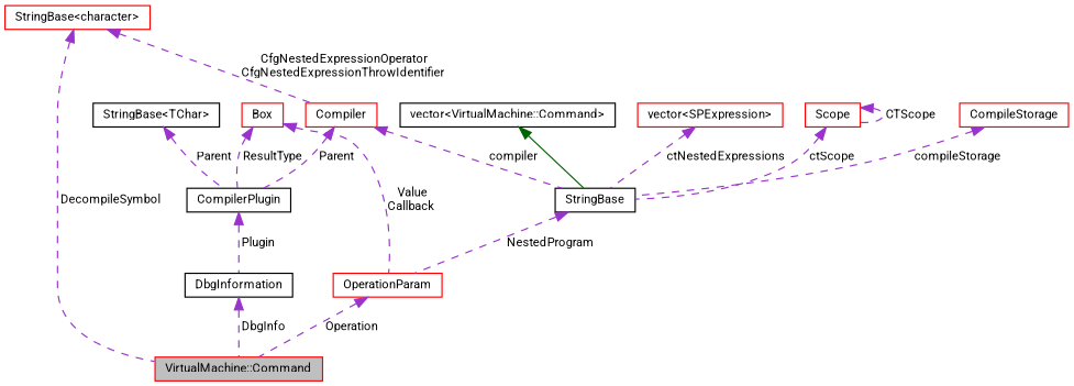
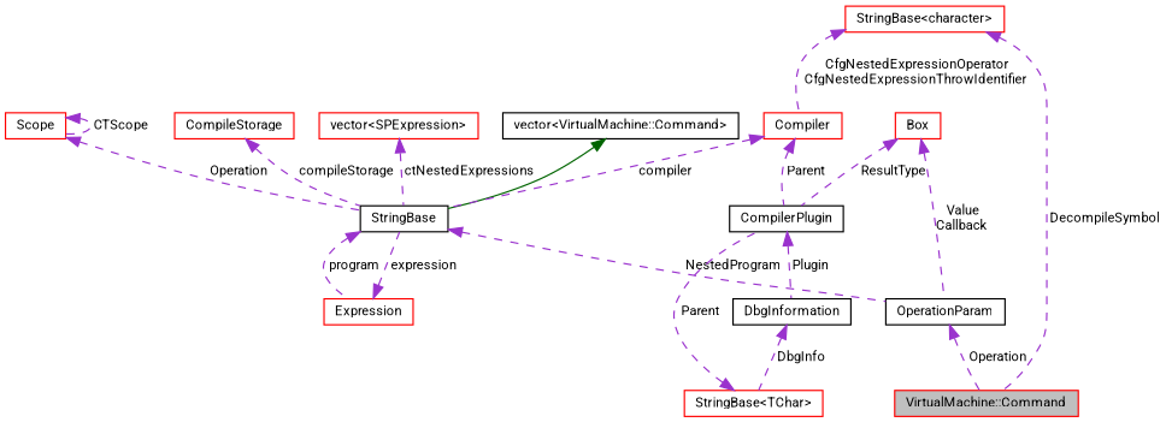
  digraph {
    fontname=Roboto
    rankdir=TB
    node [color=red fillcolor=white fontname=Roboto fontsize=10 shape=record style=filled]
    edge [color=darkorchid3 dir=back fontname=Roboto fontsize=10 labelfontname=Helvetica labelfontsize=10 style=dashed]
    n1 [fillcolor=grey75 fontcolor=black height=0.2 label="VirtualMachine::Command" width=0.4]
    n2 [color=black height=0.2 label="vector\<VirtualMachine::Command\>" width=0.4]
    n3 [color=black height=0.2 label=StringBase width=0.4]
-   n4 [height=0.2 label=OperationParam width=0.4]
+   n4 [color=black height=0.2 label=OperationParam width=0.4]
+   n5 [height=0.2 label=Expression width=0.4]
    n6 [height=0.2 label="vector\<SPExpression\>" width=0.4]
    n7 [height=0.2 label="StringBase\<character\>" width=0.4]
    n8 [height=0.2 label=Compiler width=0.4]
    n9 [color=black height=0.2 label=CompilerPlugin width=0.4]
-   n10 [color=black height=0.2 label="StringBase\<TChar\>" width=0.4]
+   n10 [height=0.2 label="StringBase\<TChar\>" width=0.4]
    n11 [color=black height=0.2 label=DbgInformation width=0.4]
    n12 [height=0.2 label=Scope width=0.4]
    n13 [height=0.2 label=Box width=0.4]
    n14 [height=0.2 label=CompileStorage width=0.4]
    n2 -> n3 [color=darkgreen style=solid]
    n3 -> n4 [label=" NestedProgram"]
+   n3 -> n5 [label=" program"]
    n4 -> n1 [label=" Operation"]
+   n5 -> n3 [label=" expression"]
    n6 -> n3 [label=" ctNestedExpressions"]
    n7 -> n1 [label=" DecompileSymbol"]
    n7 -> n8 [label=" CfgNestedExpressionOperator\nCfgNestedExpressionThrowIdentifier"]
    n8 -> n3 [label=" compiler"]
    n8 -> n9 [label=" Parent"]
    n9 -> n11 [label=" Plugin"]
    n10 -> n9 [label=" Parent"]
-   n11 -> n1 [label=" DbgInfo"]
-   n12 -> n3 [label=" ctScope"]
+   n11 -> n10 [label=" DbgInfo"]
+   n12 -> n3 [label=" Operation"]
    n12 -> n12 [label=" CTScope"]
    n13 -> n4 [label=" Value\nCallback"]
    n13 -> n9 [label=" ResultType"]
    n14 -> n3 [label=" compileStorage"]
  }
